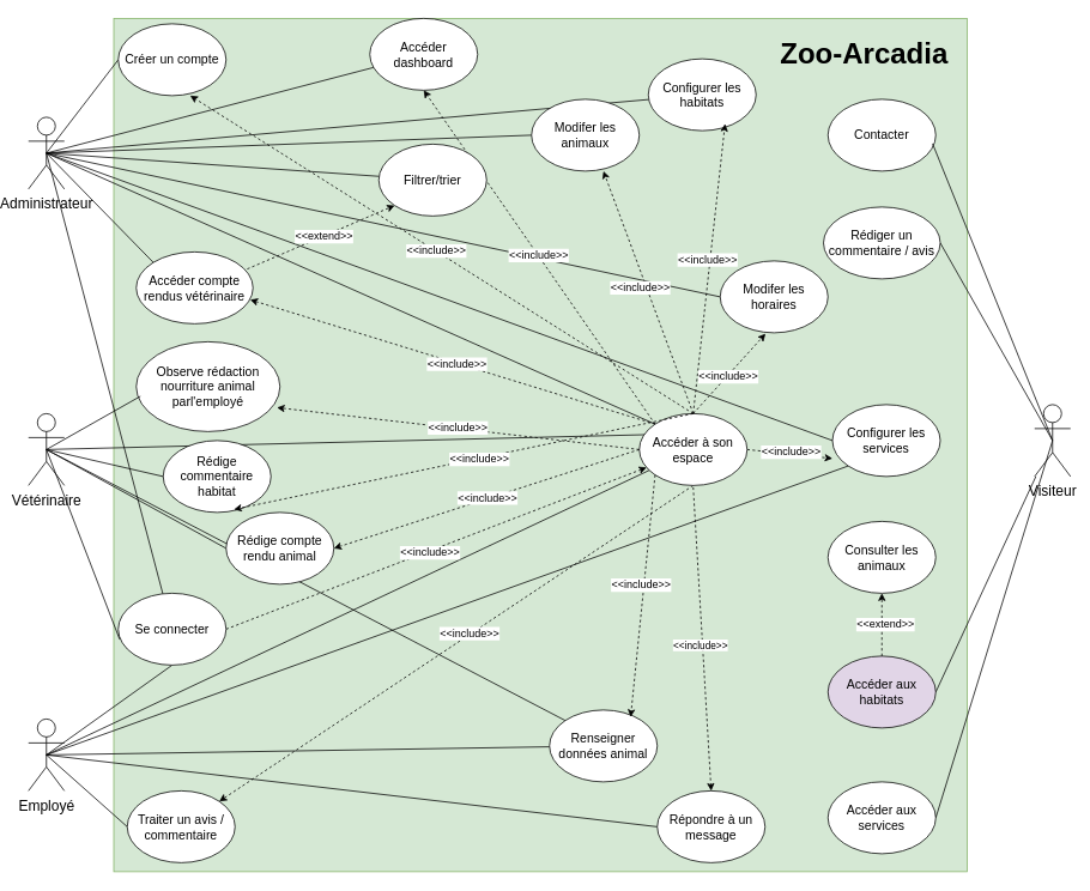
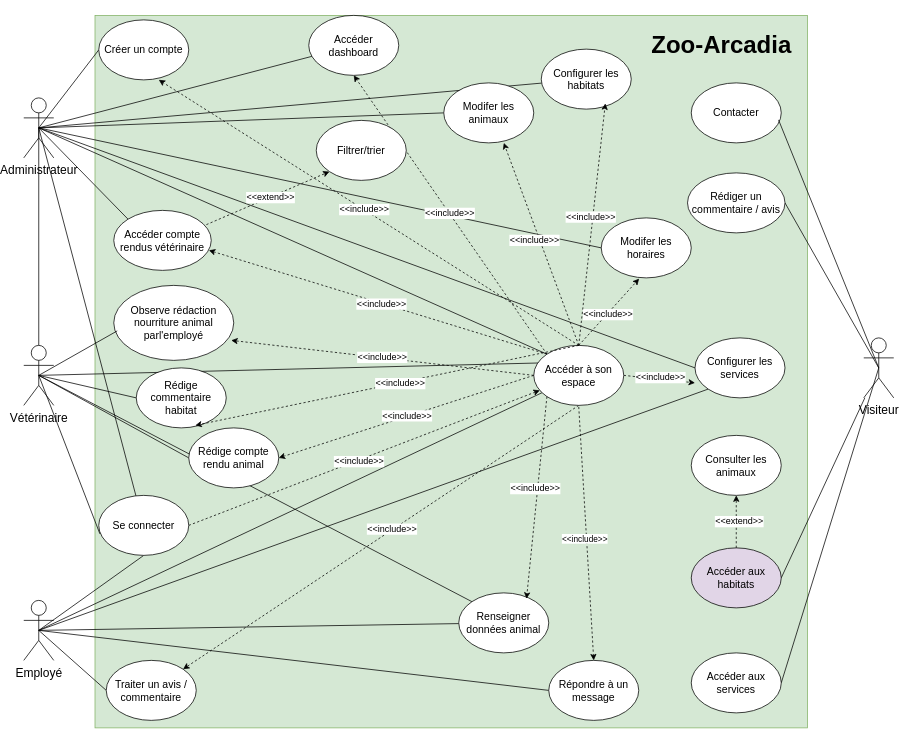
  <mxCell id="0" />
  <mxCell id="1" parent="0" />
  <mxCell id="2" value="" style="whiteSpace=wrap;html=1;aspect=fixed;fillColor=#d5e8d4;strokeColor=#82b366;" parent="1" vertex="1"><mxGeometry x="115" y="20" width="950" height="950" as="geometry" /></mxCell>
  <mxCell id="3" style="rounded=0;orthogonalLoop=1;jettySize=auto;html=1;exitX=0.5;exitY=0.5;exitDx=0;exitDy=0;exitPerimeter=0;endArrow=none;endFill=0;" parent="1" source="13" target="28" edge="1"><mxGeometry relative="1" as="geometry" /></mxCell>
  <mxCell id="4" style="rounded=0;orthogonalLoop=1;jettySize=auto;html=1;exitX=0.5;exitY=0.5;exitDx=0;exitDy=0;exitPerimeter=0;entryX=0;entryY=0;entryDx=0;entryDy=0;endArrow=none;endFill=0;" parent="1" source="13" target="56" edge="1"><mxGeometry relative="1" as="geometry" /></mxCell>
  <mxCell id="5" style="rounded=0;orthogonalLoop=1;jettySize=auto;html=1;exitX=0.5;exitY=0.5;exitDx=0;exitDy=0;exitPerimeter=0;entryX=0;entryY=0.5;entryDx=0;entryDy=0;endArrow=none;endFill=0;" parent="1" source="13" target="65" edge="1"><mxGeometry relative="1" as="geometry" /></mxCell>
  <mxCell id="6" style="rounded=0;orthogonalLoop=1;jettySize=auto;html=1;exitX=0.5;exitY=0.5;exitDx=0;exitDy=0;exitPerimeter=0;entryX=0;entryY=0.5;entryDx=0;entryDy=0;endArrow=none;endFill=0;" parent="1" source="13" target="67" edge="1"><mxGeometry relative="1" as="geometry" /></mxCell>
  <mxCell id="7" style="rounded=0;orthogonalLoop=1;jettySize=auto;html=1;exitX=0.5;exitY=0.5;exitDx=0;exitDy=0;exitPerimeter=0;endArrow=none;endFill=0;" parent="1" source="13" target="70" edge="1"><mxGeometry relative="1" as="geometry" /></mxCell>
  <mxCell id="8" style="rounded=0;orthogonalLoop=1;jettySize=auto;html=1;exitX=0.5;exitY=0.5;exitDx=0;exitDy=0;exitPerimeter=0;entryX=0;entryY=0.5;entryDx=0;entryDy=0;endArrow=none;endFill=0;" parent="1" source="13" target="73" edge="1"><mxGeometry relative="1" as="geometry" /></mxCell>
  <mxCell id="9" style="rounded=0;orthogonalLoop=1;jettySize=auto;html=1;exitX=0.5;exitY=0.5;exitDx=0;exitDy=0;exitPerimeter=0;entryX=0;entryY=0.5;entryDx=0;entryDy=0;endArrow=none;endFill=0;" parent="1" source="13" target="76" edge="1"><mxGeometry relative="1" as="geometry" /></mxCell>
  <mxCell id="10" style="rounded=0;orthogonalLoop=1;jettySize=auto;html=1;exitX=0.5;exitY=0.5;exitDx=0;exitDy=0;exitPerimeter=0;entryX=0;entryY=0;entryDx=0;entryDy=0;endArrow=none;endFill=0;" parent="1" source="13" target="79" edge="1"><mxGeometry relative="1" as="geometry" /></mxCell>
- <mxCell id="11" style="rounded=0;orthogonalLoop=1;jettySize=auto;html=1;exitX=0.5;exitY=0.5;exitDx=0;exitDy=0;exitPerimeter=0;endArrow=none;endFill=0;" parent="1" source="13" target="80" edge="1"><mxGeometry relative="1" as="geometry" /></mxCell>
+ <mxCell id="11" style="rounded=0;orthogonalLoop=1;jettySize=auto;html=1;exitX=0.5;exitY=0.5;exitDx=0;exitDy=0;exitPerimeter=0;endArrow=none;endFill=0;" parent="1" source="13" target="18" edge="1"><mxGeometry relative="1" as="geometry" /></mxCell>
  <mxCell id="12" style="rounded=0;orthogonalLoop=1;jettySize=auto;html=1;exitX=0.5;exitY=0.5;exitDx=0;exitDy=0;exitPerimeter=0;endArrow=none;endFill=0;" parent="1" source="13" target="81" edge="1"><mxGeometry relative="1" as="geometry" /></mxCell>
  <mxCell id="13" value="&lt;font style=&quot;font-size: 16px;&quot;&gt;Administrateur&lt;/font&gt;" style="shape=umlActor;verticalLabelPosition=bottom;verticalAlign=top;html=1;outlineConnect=0;" parent="1" vertex="1"><mxGeometry x="20" y="130" width="40" height="80" as="geometry" /></mxCell>
  <mxCell id="14" style="rounded=0;orthogonalLoop=1;jettySize=auto;html=1;exitX=0.5;exitY=0.5;exitDx=0;exitDy=0;exitPerimeter=0;endArrow=none;endFill=0;entryX=0.067;entryY=0.293;entryDx=0;entryDy=0;entryPerimeter=0;" parent="1" source="18" target="56" edge="1"><mxGeometry relative="1" as="geometry"><mxPoint x="190" y="420" as="targetPoint" /></mxGeometry></mxCell>
  <mxCell id="15" style="rounded=0;orthogonalLoop=1;jettySize=auto;html=1;exitX=0.5;exitY=0.5;exitDx=0;exitDy=0;exitPerimeter=0;entryX=0;entryY=0.5;entryDx=0;entryDy=0;endArrow=none;endFill=0;" parent="1" source="18" target="61" edge="1"><mxGeometry relative="1" as="geometry" /></mxCell>
  <mxCell id="16" style="rounded=0;orthogonalLoop=1;jettySize=auto;html=1;exitX=0.5;exitY=0.5;exitDx=0;exitDy=0;exitPerimeter=0;entryX=0;entryY=0;entryDx=0;entryDy=0;endArrow=none;endFill=0;" parent="1" source="18" target="58" edge="1"><mxGeometry relative="1" as="geometry" /></mxCell>
  <mxCell id="17" style="rounded=0;orthogonalLoop=1;jettySize=auto;html=1;exitX=0.5;exitY=0.5;exitDx=0;exitDy=0;exitPerimeter=0;entryX=0;entryY=0.5;entryDx=0;entryDy=0;endArrow=none;endFill=0;" parent="1" source="18" target="82" edge="1"><mxGeometry relative="1" as="geometry" /></mxCell>
  <mxCell id="18" value="Vétérinaire" style="shape=umlActor;verticalLabelPosition=bottom;verticalAlign=top;html=1;outlineConnect=0;fontSize=16;" parent="1" vertex="1"><mxGeometry x="20" y="460" width="40" height="80" as="geometry" /></mxCell>
  <mxCell id="19" style="rounded=0;orthogonalLoop=1;jettySize=auto;html=1;exitX=0.5;exitY=0.5;exitDx=0;exitDy=0;exitPerimeter=0;entryX=0.5;entryY=1;entryDx=0;entryDy=0;endArrow=none;endFill=0;" parent="1" source="25" target="28" edge="1"><mxGeometry relative="1" as="geometry" /></mxCell>
  <mxCell id="20" style="rounded=0;orthogonalLoop=1;jettySize=auto;html=1;exitX=0.5;exitY=0.5;exitDx=0;exitDy=0;exitPerimeter=0;endArrow=none;endFill=0;" parent="1" source="25" target="56" edge="1"><mxGeometry relative="1" as="geometry" /></mxCell>
  <mxCell id="21" style="rounded=0;orthogonalLoop=1;jettySize=auto;html=1;exitX=0.5;exitY=0.5;exitDx=0;exitDy=0;exitPerimeter=0;entryX=0;entryY=0.5;entryDx=0;entryDy=0;endArrow=none;endFill=0;" parent="1" source="25" target="57" edge="1"><mxGeometry relative="1" as="geometry" /></mxCell>
  <mxCell id="22" style="rounded=0;orthogonalLoop=1;jettySize=auto;html=1;exitX=0.5;exitY=0.5;exitDx=0;exitDy=0;exitPerimeter=0;endArrow=none;endFill=0;" parent="1" source="25" target="58" edge="1"><mxGeometry relative="1" as="geometry" /></mxCell>
  <mxCell id="23" style="rounded=0;orthogonalLoop=1;jettySize=auto;html=1;exitX=0.5;exitY=0.5;exitDx=0;exitDy=0;exitPerimeter=0;entryX=0;entryY=0.5;entryDx=0;entryDy=0;endArrow=none;endFill=0;" parent="1" source="25" target="64" edge="1"><mxGeometry relative="1" as="geometry" /></mxCell>
  <mxCell id="24" style="rounded=0;orthogonalLoop=1;jettySize=auto;html=1;exitX=0.5;exitY=0.5;exitDx=0;exitDy=0;exitPerimeter=0;entryX=0;entryY=1;entryDx=0;entryDy=0;endArrow=none;endFill=0;" parent="1" source="25" target="65" edge="1"><mxGeometry relative="1" as="geometry" /></mxCell>
  <mxCell id="25" value="Employé" style="shape=umlActor;verticalLabelPosition=bottom;verticalAlign=top;html=1;outlineConnect=0;fontSize=16;" parent="1" vertex="1"><mxGeometry x="20" y="800" width="40" height="80" as="geometry" /></mxCell>
  <mxCell id="26" style="rounded=0;orthogonalLoop=1;jettySize=auto;html=1;exitX=1;exitY=0.5;exitDx=0;exitDy=0;dashed=1;" parent="1" source="28" target="56" edge="1"><mxGeometry relative="1" as="geometry" /></mxCell>
  <mxCell id="27" value="&lt;font style=&quot;font-size: 12px;&quot;&gt;&amp;lt;&amp;lt;include&amp;gt;&amp;gt;&lt;/font&gt;" style="edgeLabel;html=1;align=center;verticalAlign=middle;resizable=0;points=[];" parent="26" vertex="1" connectable="0"><mxGeometry x="-0.036" y="-1" relative="1" as="geometry"><mxPoint as="offset" /></mxGeometry></mxCell>
  <mxCell id="28" value="&lt;font style=&quot;font-size: 14px;&quot;&gt;Se connecter&lt;/font&gt;" style="ellipse;whiteSpace=wrap;html=1;" parent="1" vertex="1"><mxGeometry x="120" y="660" width="120" height="80" as="geometry" /></mxCell>
  <mxCell id="29" style="rounded=0;orthogonalLoop=1;jettySize=auto;html=1;exitX=0.5;exitY=0.5;exitDx=0;exitDy=0;exitPerimeter=0;endArrow=none;endFill=0;entryX=0.013;entryY=0.642;entryDx=0;entryDy=0;entryPerimeter=0;" parent="1" source="18" target="28" edge="1"><mxGeometry relative="1" as="geometry"><mxPoint x="170" y="278" as="targetPoint" /></mxGeometry></mxCell>
  <mxCell id="30" style="rounded=0;orthogonalLoop=1;jettySize=auto;html=1;entryX=1;entryY=0.5;entryDx=0;entryDy=0;endArrow=none;endFill=0;" parent="1" source="33" target="38" edge="1"><mxGeometry relative="1" as="geometry"><mxPoint x="940" y="340" as="sourcePoint" /></mxGeometry></mxCell>
  <mxCell id="31" style="rounded=0;orthogonalLoop=1;jettySize=auto;html=1;exitX=0.5;exitY=0.5;exitDx=0;exitDy=0;exitPerimeter=0;entryX=1;entryY=0.5;entryDx=0;entryDy=0;endArrow=none;endFill=0;" parent="1" source="33" target="35" edge="1"><mxGeometry relative="1" as="geometry" /></mxCell>
  <mxCell id="32" style="rounded=0;orthogonalLoop=1;jettySize=auto;html=1;exitX=0.5;exitY=0.5;exitDx=0;exitDy=0;exitPerimeter=0;entryX=1;entryY=0.5;entryDx=0;entryDy=0;endArrow=none;endFill=0;" parent="1" source="33" target="41" edge="1"><mxGeometry relative="1" as="geometry" /></mxCell>
  <mxCell id="33" value="Visiteur" style="shape=umlActor;verticalLabelPosition=bottom;verticalAlign=top;html=1;outlineConnect=0;fontSize=16;" parent="1" vertex="1"><mxGeometry x="1140" y="450" width="40" height="80" as="geometry" /></mxCell>
  <mxCell id="34" value="&lt;font style=&quot;font-size: 32px;&quot;&gt;Zoo-Arcadia&lt;/font&gt;" style="text;strokeColor=none;fillColor=none;html=1;fontSize=24;fontStyle=1;verticalAlign=middle;align=center;" parent="1" vertex="1"><mxGeometry x="900" y="40" width="100" height="40" as="geometry" /></mxCell>
  <mxCell id="35" value="&lt;font style=&quot;font-size: 14px;&quot;&gt;Accéder aux services&lt;/font&gt;" style="ellipse;whiteSpace=wrap;html=1;" parent="1" vertex="1"><mxGeometry x="910" y="870" width="120" height="80" as="geometry" /></mxCell>
  <mxCell id="36" style="rounded=0;orthogonalLoop=1;jettySize=auto;html=1;exitX=0.5;exitY=0;exitDx=0;exitDy=0;dashed=1;" parent="1" source="38" target="66" edge="1"><mxGeometry relative="1" as="geometry" /></mxCell>
  <mxCell id="37" value="&lt;font style=&quot;font-size: 12px;&quot;&gt;&amp;lt;&amp;lt;extend&amp;gt;&amp;gt;&lt;/font&gt;" style="edgeLabel;html=1;align=center;verticalAlign=middle;resizable=0;points=[];" parent="36" vertex="1" connectable="0"><mxGeometry x="0.032" y="-3" relative="1" as="geometry"><mxPoint as="offset" /></mxGeometry></mxCell>
  <mxCell id="38" value="&lt;font style=&quot;font-size: 14px;&quot;&gt;Accéder aux habitats&lt;/font&gt;" style="ellipse;whiteSpace=wrap;html=1;fillColor=#e1d5e7;" parent="1" vertex="1"><mxGeometry x="910" y="730" width="120" height="80" as="geometry" /></mxCell>
  <mxCell id="39" value="&lt;font style=&quot;font-size: 14px;&quot;&gt;Contacter&lt;/font&gt;" style="ellipse;whiteSpace=wrap;html=1;" parent="1" vertex="1"><mxGeometry x="910" y="110" width="120" height="80" as="geometry" /></mxCell>
  <mxCell id="40" style="rounded=0;orthogonalLoop=1;jettySize=auto;html=1;exitX=0.5;exitY=0.5;exitDx=0;exitDy=0;exitPerimeter=0;entryX=0.97;entryY=0.617;entryDx=0;entryDy=0;entryPerimeter=0;endArrow=none;endFill=0;" parent="1" source="33" target="39" edge="1"><mxGeometry relative="1" as="geometry" /></mxCell>
  <mxCell id="41" value="&lt;span style=&quot;font-size: 14px;&quot;&gt;Rédiger un commentaire / avis&lt;/span&gt;" style="ellipse;whiteSpace=wrap;html=1;" parent="1" vertex="1"><mxGeometry x="905" y="230" width="130" height="80" as="geometry" /></mxCell>
  <mxCell id="42" style="rounded=0;orthogonalLoop=1;jettySize=auto;html=1;exitX=0.5;exitY=1;exitDx=0;exitDy=0;entryX=1;entryY=0;entryDx=0;entryDy=0;dashed=1;" parent="1" source="56" target="57" edge="1"><mxGeometry relative="1" as="geometry" /></mxCell>
  <mxCell id="43" value="&lt;font style=&quot;font-size: 12px;&quot;&gt;&amp;lt;&amp;lt;include&amp;gt;&amp;gt;&lt;/font&gt;" style="edgeLabel;html=1;align=center;verticalAlign=middle;resizable=0;points=[];" parent="42" vertex="1" connectable="0"><mxGeometry x="-0.058" y="-2" relative="1" as="geometry"><mxPoint as="offset" /></mxGeometry></mxCell>
  <mxCell id="44" style="rounded=0;orthogonalLoop=1;jettySize=auto;html=1;entryX=0.5;entryY=0;entryDx=0;entryDy=0;dashed=1;" parent="1" target="64" edge="1"><mxGeometry relative="1" as="geometry"><mxPoint x="760" y="542" as="sourcePoint" /></mxGeometry></mxCell>
  <mxCell id="45" value="&amp;lt;&amp;lt;include&amp;gt;&amp;gt;" style="edgeLabel;html=1;align=center;verticalAlign=middle;resizable=0;points=[];" parent="44" vertex="1" connectable="0"><mxGeometry x="0.042" y="-3" relative="1" as="geometry"><mxPoint as="offset" /></mxGeometry></mxCell>
  <mxCell id="46" style="rounded=0;orthogonalLoop=1;jettySize=auto;html=1;exitX=1;exitY=0.5;exitDx=0;exitDy=0;entryX=0;entryY=0.75;entryDx=0;entryDy=0;dashed=1;entryPerimeter=0;" parent="1" source="56" target="65" edge="1"><mxGeometry relative="1" as="geometry" /></mxCell>
  <mxCell id="47" value="&lt;font style=&quot;font-size: 12px;&quot;&gt;&amp;lt;&amp;lt;include&amp;gt;&amp;gt;&lt;/font&gt;" style="edgeLabel;html=1;align=center;verticalAlign=middle;resizable=0;points=[];" parent="46" vertex="1" connectable="0"><mxGeometry x="0.004" y="3" relative="1" as="geometry"><mxPoint as="offset" /></mxGeometry></mxCell>
  <mxCell id="48" style="rounded=0;orthogonalLoop=1;jettySize=auto;html=1;exitX=0.5;exitY=0;exitDx=0;exitDy=0;dashed=1;entryX=0.421;entryY=1.013;entryDx=0;entryDy=0;entryPerimeter=0;" parent="1" source="56" target="76" edge="1"><mxGeometry relative="1" as="geometry"><mxPoint x="840" y="380" as="targetPoint" /></mxGeometry></mxCell>
  <mxCell id="49" value="&lt;font style=&quot;font-size: 12px;&quot;&gt;&amp;lt;&amp;lt;include&amp;gt;&amp;gt;&lt;/font&gt;" style="edgeLabel;html=1;align=center;verticalAlign=middle;resizable=0;points=[];" parent="48" vertex="1" connectable="0"><mxGeometry x="-0.043" y="-1" relative="1" as="geometry"><mxPoint as="offset" /></mxGeometry></mxCell>
  <mxCell id="50" style="rounded=0;orthogonalLoop=1;jettySize=auto;html=1;exitX=0;exitY=0;exitDx=0;exitDy=0;entryX=0.976;entryY=0.666;entryDx=0;entryDy=0;dashed=1;entryPerimeter=0;" parent="1" source="56" target="79" edge="1"><mxGeometry relative="1" as="geometry" /></mxCell>
  <mxCell id="51" value="&lt;font style=&quot;font-size: 12px;&quot;&gt;&amp;lt;&amp;lt;include&amp;gt;&amp;gt;&lt;/font&gt;" style="edgeLabel;html=1;align=center;verticalAlign=middle;resizable=0;points=[];" parent="50" vertex="1" connectable="0"><mxGeometry x="-0.018" y="1" relative="1" as="geometry"><mxPoint as="offset" /></mxGeometry></mxCell>
  <mxCell id="52" style="rounded=0;orthogonalLoop=1;jettySize=auto;html=1;exitX=0;exitY=0;exitDx=0;exitDy=0;entryX=0.5;entryY=1;entryDx=0;entryDy=0;dashed=1;" parent="1" source="56" target="81" edge="1"><mxGeometry relative="1" as="geometry" /></mxCell>
  <mxCell id="53" value="&lt;font style=&quot;font-size: 12px;&quot;&gt;&amp;lt;&amp;lt;include&amp;gt;&amp;gt;&lt;/font&gt;" style="edgeLabel;html=1;align=center;verticalAlign=middle;resizable=0;points=[];" parent="52" vertex="1" connectable="0"><mxGeometry x="0.009" relative="1" as="geometry"><mxPoint y="-1" as="offset" /></mxGeometry></mxCell>
  <mxCell id="54" style="rounded=0;orthogonalLoop=1;jettySize=auto;html=1;exitX=0;exitY=0.5;exitDx=0;exitDy=0;entryX=1;entryY=0.5;entryDx=0;entryDy=0;dashed=1;" parent="1" source="56" target="82" edge="1"><mxGeometry relative="1" as="geometry" /></mxCell>
  <mxCell id="55" value="&lt;font style=&quot;font-size: 12px;&quot;&gt;&amp;lt;&amp;lt;include&amp;gt;&amp;gt;&lt;/font&gt;" style="edgeLabel;html=1;align=center;verticalAlign=middle;resizable=0;points=[];" parent="54" vertex="1" connectable="0"><mxGeometry x="-0.001" y="-1" relative="1" as="geometry"><mxPoint as="offset" /></mxGeometry></mxCell>
  <mxCell id="56" value="&lt;font style=&quot;font-size: 14px;&quot;&gt;Accéder à son espace&lt;/font&gt;" style="ellipse;whiteSpace=wrap;html=1;" parent="1" vertex="1"><mxGeometry x="700" y="460" width="120" height="80" as="geometry" /></mxCell>
  <mxCell id="57" value="&lt;font style=&quot;font-size: 14px;&quot;&gt;Traiter un avis / commentaire&lt;/font&gt;" style="ellipse;whiteSpace=wrap;html=1;" parent="1" vertex="1"><mxGeometry x="130" y="880" width="120" height="80" as="geometry" /></mxCell>
  <mxCell id="58" value="&lt;font style=&quot;font-size: 14px;&quot;&gt;Renseigner données animal&lt;/font&gt;" style="ellipse;whiteSpace=wrap;html=1;" parent="1" vertex="1"><mxGeometry x="600" y="790" width="120" height="80" as="geometry" /></mxCell>
  <mxCell id="59" style="rounded=0;orthogonalLoop=1;jettySize=auto;html=1;exitX=0;exitY=1;exitDx=0;exitDy=0;entryX=0.753;entryY=0.097;entryDx=0;entryDy=0;entryPerimeter=0;dashed=1;" parent="1" source="56" target="58" edge="1"><mxGeometry relative="1" as="geometry" /></mxCell>
  <mxCell id="60" value="&lt;font style=&quot;font-size: 12px;&quot;&gt;&amp;lt;&amp;lt;include&amp;gt;&amp;gt;&lt;/font&gt;" style="edgeLabel;html=1;align=center;verticalAlign=middle;resizable=0;points=[];" parent="59" vertex="1" connectable="0"><mxGeometry x="-0.089" y="-4" relative="1" as="geometry"><mxPoint as="offset" /></mxGeometry></mxCell>
  <mxCell id="61" value="&lt;font style=&quot;font-size: 14px;&quot;&gt;Rédige commentaire habitat&lt;/font&gt;" style="ellipse;whiteSpace=wrap;html=1;" parent="1" vertex="1"><mxGeometry x="170" y="490" width="120" height="80" as="geometry" /></mxCell>
  <mxCell id="62" style="rounded=0;orthogonalLoop=1;jettySize=auto;html=1;exitX=0.5;exitY=0;exitDx=0;exitDy=0;entryX=0.657;entryY=0.958;entryDx=0;entryDy=0;entryPerimeter=0;dashed=1;" parent="1" source="56" target="61" edge="1"><mxGeometry relative="1" as="geometry" /></mxCell>
  <mxCell id="63" value="&lt;font style=&quot;font-size: 12px;&quot;&gt;&amp;lt;&amp;lt;include&amp;gt;&amp;gt;&lt;/font&gt;" style="edgeLabel;html=1;align=center;verticalAlign=middle;resizable=0;points=[];" parent="62" vertex="1" connectable="0"><mxGeometry x="-0.066" y="1" relative="1" as="geometry"><mxPoint as="offset" /></mxGeometry></mxCell>
  <mxCell id="64" value="&lt;font style=&quot;font-size: 14px;&quot;&gt;Répondre à un message&lt;/font&gt;" style="ellipse;whiteSpace=wrap;html=1;" parent="1" vertex="1"><mxGeometry x="720" y="880" width="120" height="80" as="geometry" /></mxCell>
  <mxCell id="65" value="&lt;font style=&quot;font-size: 14px;&quot;&gt;Configurer les services&lt;/font&gt;" style="ellipse;whiteSpace=wrap;html=1;" parent="1" vertex="1"><mxGeometry x="915" y="450" width="120" height="80" as="geometry" /></mxCell>
  <mxCell id="66" value="&lt;font style=&quot;font-size: 14px;&quot;&gt;Consulter les animaux&lt;/font&gt;" style="ellipse;whiteSpace=wrap;html=1;" parent="1" vertex="1"><mxGeometry x="910" y="580" width="120" height="80" as="geometry" /></mxCell>
  <mxCell id="67" value="&lt;font style=&quot;font-size: 14px;&quot;&gt;Créer un compte&lt;/font&gt;" style="ellipse;whiteSpace=wrap;html=1;" parent="1" vertex="1"><mxGeometry x="120" y="26" width="120" height="80" as="geometry" /></mxCell>
  <mxCell id="68" style="rounded=0;orthogonalLoop=1;jettySize=auto;html=1;exitX=0.5;exitY=0;exitDx=0;exitDy=0;entryX=0.667;entryY=1;entryDx=0;entryDy=0;entryPerimeter=0;dashed=1;" parent="1" source="56" target="67" edge="1"><mxGeometry relative="1" as="geometry" /></mxCell>
  <mxCell id="69" value="&lt;font style=&quot;font-size: 12px;&quot;&gt;&amp;lt;&amp;lt;include&amp;gt;&amp;gt;&lt;/font&gt;" style="edgeLabel;html=1;align=center;verticalAlign=middle;resizable=0;points=[];" parent="68" vertex="1" connectable="0"><mxGeometry x="0.026" y="-1" relative="1" as="geometry"><mxPoint y="1" as="offset" /></mxGeometry></mxCell>
  <mxCell id="70" value="&lt;font style=&quot;font-size: 14px;&quot;&gt;Configurer les habitats&lt;/font&gt;" style="ellipse;whiteSpace=wrap;html=1;" parent="1" vertex="1"><mxGeometry x="710" y="65" width="120" height="80" as="geometry" /></mxCell>
  <mxCell id="71" style="rounded=0;orthogonalLoop=1;jettySize=auto;html=1;exitX=0.5;exitY=0;exitDx=0;exitDy=0;entryX=0.712;entryY=0.905;entryDx=0;entryDy=0;entryPerimeter=0;dashed=1;" parent="1" source="56" target="70" edge="1"><mxGeometry relative="1" as="geometry" /></mxCell>
  <mxCell id="72" value="&lt;font style=&quot;font-size: 12px;&quot;&gt;&amp;lt;&amp;lt;include&amp;gt;&amp;gt;&lt;/font&gt;" style="edgeLabel;html=1;align=center;verticalAlign=middle;resizable=0;points=[];" parent="71" vertex="1" connectable="0"><mxGeometry x="0.063" y="3" relative="1" as="geometry"><mxPoint as="offset" /></mxGeometry></mxCell>
  <mxCell id="73" value="&lt;font style=&quot;font-size: 14px;&quot;&gt;Modifer les animaux&lt;/font&gt;" style="ellipse;whiteSpace=wrap;html=1;" parent="1" vertex="1"><mxGeometry x="580" y="110" width="120" height="80" as="geometry" /></mxCell>
  <mxCell id="74" style="rounded=0;orthogonalLoop=1;jettySize=auto;html=1;exitX=0.5;exitY=0;exitDx=0;exitDy=0;entryX=0.667;entryY=1;entryDx=0;entryDy=0;entryPerimeter=0;dashed=1;" parent="1" source="56" target="73" edge="1"><mxGeometry relative="1" as="geometry" /></mxCell>
  <mxCell id="75" value="&lt;font style=&quot;font-size: 12px;&quot;&gt;&amp;lt;&amp;lt;include&amp;gt;&amp;gt;&lt;/font&gt;" style="edgeLabel;html=1;align=center;verticalAlign=middle;resizable=0;points=[];" parent="74" vertex="1" connectable="0"><mxGeometry x="0.053" y="6" relative="1" as="geometry"><mxPoint x="-1" as="offset" /></mxGeometry></mxCell>
  <mxCell id="76" value="&lt;font style=&quot;font-size: 14px;&quot;&gt;Modifer les horaires&lt;/font&gt;" style="ellipse;whiteSpace=wrap;html=1;" parent="1" vertex="1"><mxGeometry x="790" y="290" width="120" height="80" as="geometry" /></mxCell>
  <mxCell id="77" style="rounded=0;orthogonalLoop=1;jettySize=auto;html=1;exitX=0.95;exitY=0.238;exitDx=0;exitDy=0;entryX=0;entryY=1;entryDx=0;entryDy=0;dashed=1;exitPerimeter=0;" parent="1" source="79" target="80" edge="1"><mxGeometry relative="1" as="geometry" /></mxCell>
  <mxCell id="78" value="&lt;font style=&quot;font-size: 12px;&quot;&gt;&amp;lt;&amp;lt;extend&amp;gt;&amp;gt;&lt;/font&gt;" style="edgeLabel;html=1;align=center;verticalAlign=middle;resizable=0;points=[];" parent="77" vertex="1" connectable="0"><mxGeometry x="0.044" relative="1" as="geometry"><mxPoint as="offset" /></mxGeometry></mxCell>
  <mxCell id="79" value="&lt;font style=&quot;font-size: 14px;&quot;&gt;Accéder compte rendus vétérinaire&lt;/font&gt;" style="ellipse;whiteSpace=wrap;html=1;" parent="1" vertex="1"><mxGeometry x="140" y="280" width="130" height="80" as="geometry" /></mxCell>
  <mxCell id="80" value="&lt;font style=&quot;font-size: 14px;&quot;&gt;Filtrer/trier&lt;/font&gt;" style="ellipse;whiteSpace=wrap;html=1;" parent="1" vertex="1"><mxGeometry x="410" y="160" width="120" height="80" as="geometry" /></mxCell>
  <mxCell id="81" value="&lt;font style=&quot;font-size: 14px;&quot;&gt;Accéder dashboard&lt;/font&gt;" style="ellipse;whiteSpace=wrap;html=1;" parent="1" vertex="1"><mxGeometry x="400" y="20" width="120" height="80" as="geometry" /></mxCell>
  <mxCell id="82" value="&lt;font style=&quot;font-size: 14px;&quot;&gt;Rédige compte rendu animal&lt;/font&gt;" style="ellipse;whiteSpace=wrap;html=1;" parent="1" vertex="1"><mxGeometry x="240" y="570" width="120" height="80" as="geometry" /></mxCell>
  <mxCell id="83" value="&lt;font style=&quot;font-size: 14px;&quot;&gt;Observe rédaction nourriture animal parl'employé&lt;/font&gt;" style="ellipse;whiteSpace=wrap;html=1;" parent="1" vertex="1"><mxGeometry x="140" y="380" width="160" height="100" as="geometry" /></mxCell>
  <mxCell id="84" style="rounded=0;orthogonalLoop=1;jettySize=auto;html=1;exitX=0.5;exitY=0.5;exitDx=0;exitDy=0;exitPerimeter=0;entryX=0.029;entryY=0.607;entryDx=0;entryDy=0;entryPerimeter=0;endArrow=none;endFill=0;" parent="1" source="18" target="83" edge="1"><mxGeometry relative="1" as="geometry" /></mxCell>
  <mxCell id="85" style="rounded=0;orthogonalLoop=1;jettySize=auto;html=1;exitX=0;exitY=0.5;exitDx=0;exitDy=0;entryX=0.979;entryY=0.733;entryDx=0;entryDy=0;entryPerimeter=0;dashed=1;" parent="1" source="56" target="83" edge="1"><mxGeometry relative="1" as="geometry" /></mxCell>
  <mxCell id="86" value="&lt;font style=&quot;font-size: 12px;&quot;&gt;&amp;lt;&amp;lt;include&amp;gt;&amp;gt;&lt;/font&gt;" style="edgeLabel;html=1;align=center;verticalAlign=middle;resizable=0;points=[];" parent="85" vertex="1" connectable="0"><mxGeometry x="0.005" y="-1" relative="1" as="geometry"><mxPoint as="offset" /></mxGeometry></mxCell>
